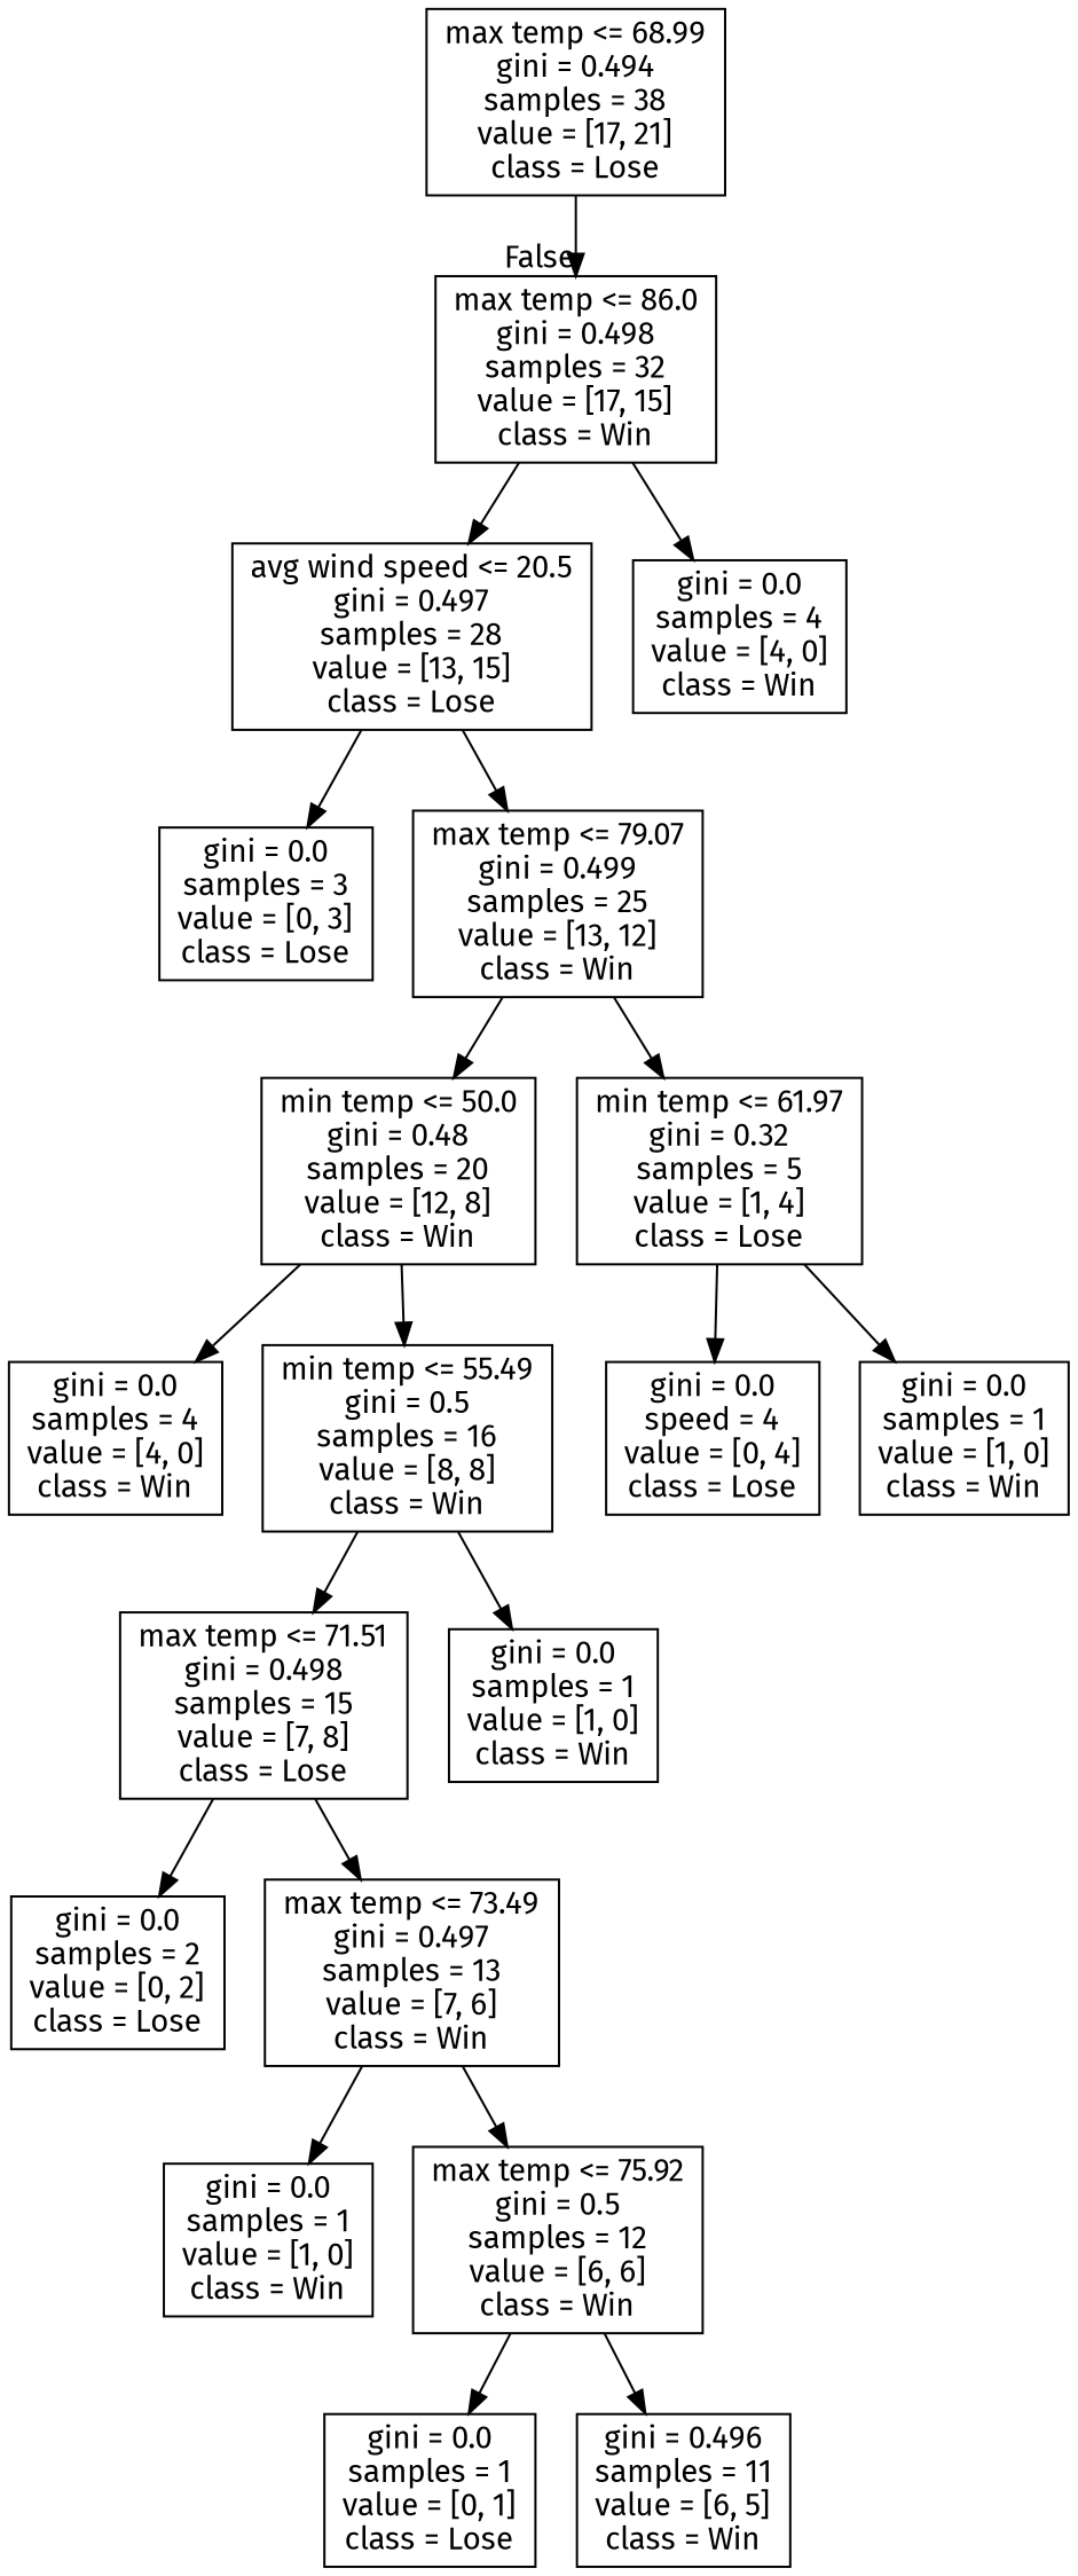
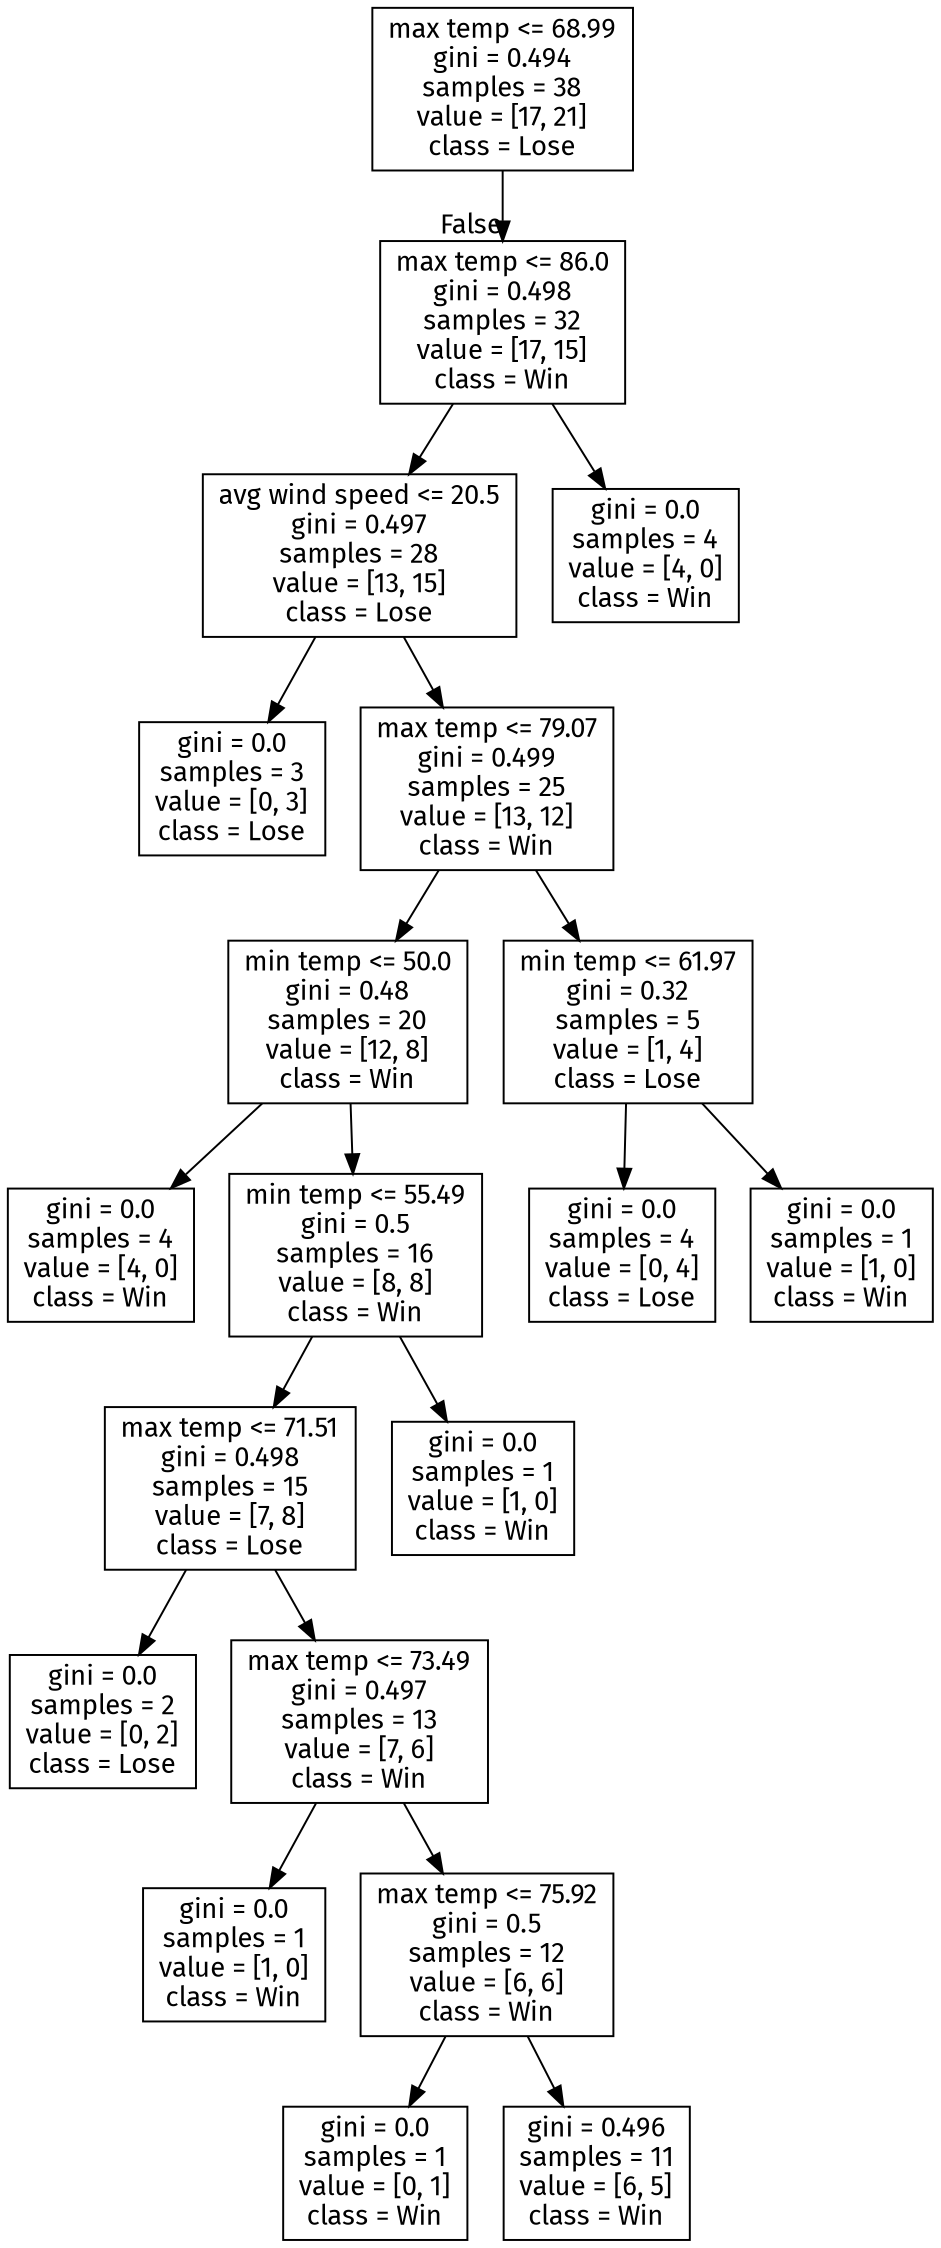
  digraph {
    fontname="Fira Sans"
    node [fontname="Fira Sans" shape=box]
    edge [fontname="Fira Sans"]
    n1 [label="max temp <= 68.99\ngini = 0.494\nsamples = 38\nvalue = [17, 21]\nclass = Lose"]
    n2 [label="max temp <= 86.0\ngini = 0.498\nsamples = 32\nvalue = [17, 15]\nclass = Win"]
    n3 [label="avg wind speed <= 20.5\ngini = 0.497\nsamples = 28\nvalue = [13, 15]\nclass = Lose"]
    n4 [label="gini = 0.0\nsamples = 4\nvalue = [4, 0]\nclass = Win"]
    n5 [label="gini = 0.0\nsamples = 3\nvalue = [0, 3]\nclass = Lose"]
    n6 [label="max temp <= 79.07\ngini = 0.499\nsamples = 25\nvalue = [13, 12]\nclass = Win"]
    n7 [label="min temp <= 50.0\ngini = 0.48\nsamples = 20\nvalue = [12, 8]\nclass = Win"]
    n8 [label="min temp <= 61.97\ngini = 0.32\nsamples = 5\nvalue = [1, 4]\nclass = Lose"]
    n9 [label="gini = 0.0\nsamples = 4\nvalue = [4, 0]\nclass = Win"]
    n10 [label="min temp <= 55.49\ngini = 0.5\nsamples = 16\nvalue = [8, 8]\nclass = Win"]
-   n11 [label="gini = 0.0\nspeed = 4\nvalue = [0, 4]\nclass = Lose"]
+   n11 [label="gini = 0.0\nsamples = 4\nvalue = [0, 4]\nclass = Lose"]
    n12 [label="gini = 0.0\nsamples = 1\nvalue = [1, 0]\nclass = Win"]
    n13 [label="max temp <= 71.51\ngini = 0.498\nsamples = 15\nvalue = [7, 8]\nclass = Lose"]
    n14 [label="gini = 0.0\nsamples = 1\nvalue = [1, 0]\nclass = Win"]
    n15 [label="gini = 0.0\nsamples = 2\nvalue = [0, 2]\nclass = Lose"]
    n16 [label="max temp <= 73.49\ngini = 0.497\nsamples = 13\nvalue = [7, 6]\nclass = Win"]
    n17 [label="gini = 0.0\nsamples = 1\nvalue = [1, 0]\nclass = Win"]
    n18 [label="max temp <= 75.92\ngini = 0.5\nsamples = 12\nvalue = [6, 6]\nclass = Win"]
-   n19 [label="gini = 0.0\nsamples = 1\nvalue = [0, 1]\nclass = Lose"]
+   n19 [label="gini = 0.0\nsamples = 1\nvalue = [0, 1]\nclass = Win"]
    n20 [label="gini = 0.496\nsamples = 11\nvalue = [6, 5]\nclass = Win"]
    n1 -> n2 [headlabel=False labelangle=-45 labeldistance=2.5]
    n2 -> n3
    n2 -> n4
    n3 -> n5
    n3 -> n6
    n6 -> n7
    n6 -> n8
    n7 -> n9
    n7 -> n10
    n8 -> n11
    n8 -> n12
    n10 -> n13
    n10 -> n14
    n13 -> n15
    n13 -> n16
    n16 -> n17
    n16 -> n18
    n18 -> n19
    n18 -> n20
  }
